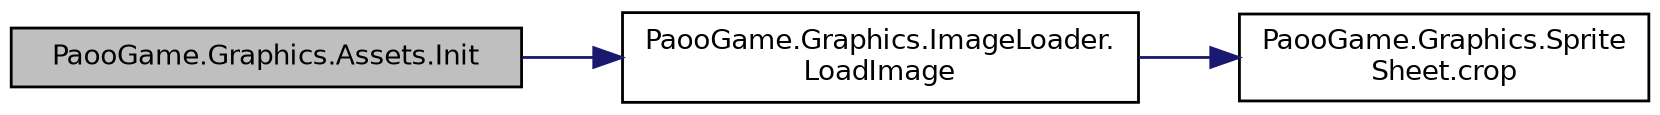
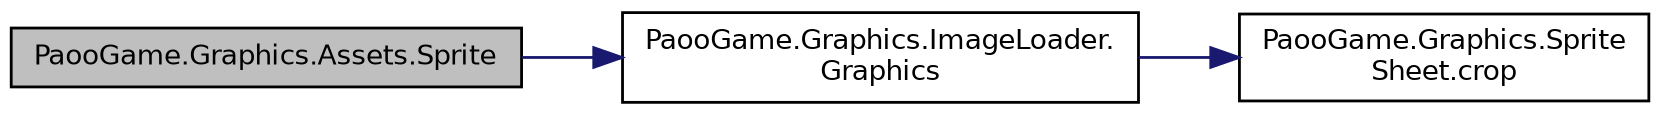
  digraph {
    rankdir=LR
    node [color=black fillcolor=white fontname=Helvetica fontsize=10 shape=record style=filled]
    edge [color=midnightblue fontname=Helvetica fontsize=10 labelfontname=Helvetica labelfontsize=10 style=solid]
-   n1 [fillcolor=grey75 fontcolor=black height=0.2 label="PaooGame.Graphics.Assets.Init" width=0.4]
-   n2 [height=0.2 label="PaooGame.Graphics.ImageLoader.\lLoadImage" width=0.4]
+   n1 [fillcolor=grey75 fontcolor=black height=0.2 label="PaooGame.Graphics.Assets.Sprite" width=0.4]
+   n2 [height=0.2 label="PaooGame.Graphics.ImageLoader.\lGraphics" width=0.4]
    n3 [height=0.2 label="PaooGame.Graphics.Sprite\lSheet.crop" width=0.4]
    n1 -> n2
    n2 -> n3
  }
